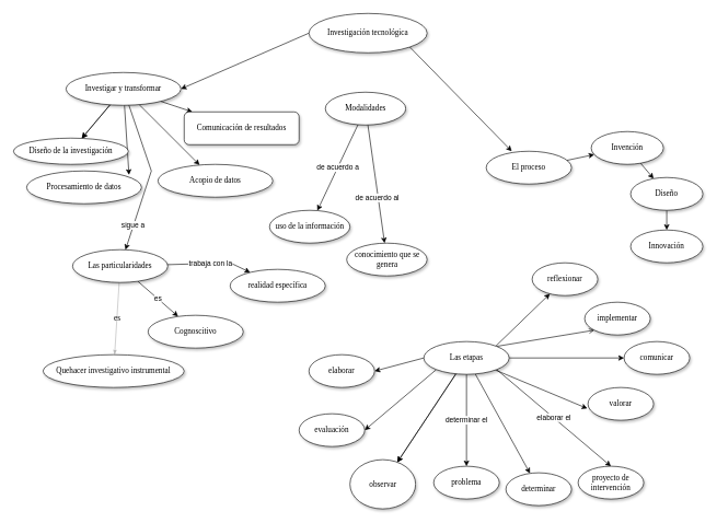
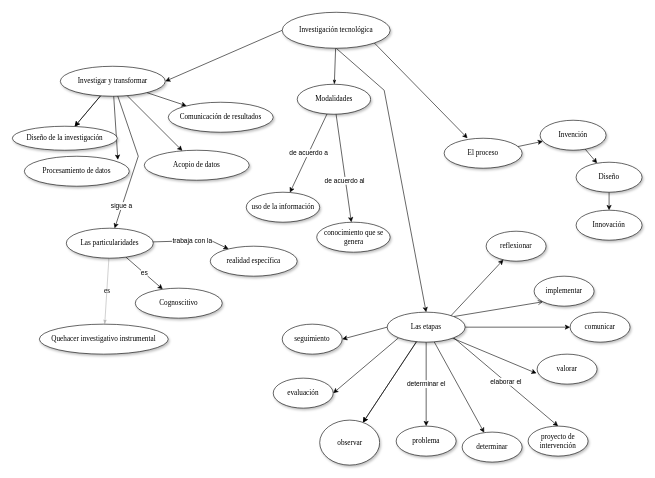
  <mxCell id="0" />
  <mxCell id="1" parent="0" />
+ <mxCell id="2" style="edgeStyle=none;rounded=1;html=1;labelBackgroundColor=none;startArrow=none;startFill=0;startSize=5;endArrow=classicThin;endFill=1;endSize=5;jettySize=auto;orthogonalLoop=1;strokeColor=#000000;strokeWidth=1;fontFamily=Verdana;fontSize=12" parent="1" source="6" target="10" edge="1"><mxGeometry relative="1" as="geometry" /></mxCell>
+ <mxCell id="3" style="edgeStyle=none;rounded=0;orthogonalLoop=1;jettySize=auto;html=1;exitX=0.5;exitY=1;exitDx=0;exitDy=0;entryX=0.5;entryY=0;entryDx=0;entryDy=0;" edge="1" parent="1" source="6" target="50"><mxGeometry relative="1" as="geometry"><Array as="points"><mxPoint x="640" y="150" /></Array></mxGeometry></mxCell>
  <mxCell id="4" style="edgeStyle=none;rounded=0;orthogonalLoop=1;jettySize=auto;html=1;exitX=1;exitY=1;exitDx=0;exitDy=0;entryX=0.3;entryY=0;entryDx=0;entryDy=0;entryPerimeter=0;" edge="1" parent="1" source="6" target="12"><mxGeometry relative="1" as="geometry" /></mxCell>
  <mxCell id="5" style="edgeStyle=none;rounded=0;orthogonalLoop=1;jettySize=auto;html=1;exitX=0;exitY=0.5;exitDx=0;exitDy=0;entryX=1;entryY=0.5;entryDx=0;entryDy=0;" edge="1" parent="1" source="6" target="20"><mxGeometry relative="1" as="geometry" /></mxCell>
  <mxCell id="6" value="Investigación tecnológica" style="ellipse;whiteSpace=wrap;html=1;rounded=0;shadow=1;comic=0;labelBackgroundColor=none;strokeWidth=1;fontFamily=Verdana;fontSize=12;align=center;" parent="1" vertex="1"><mxGeometry x="470" y="20" width="180" height="60" as="geometry" /></mxCell>
  <mxCell id="7" value="de acuerdo a" style="edgeStyle=none;rounded=0;orthogonalLoop=1;jettySize=auto;html=1;" edge="1" parent="1" source="10" target="32"><mxGeometry relative="1" as="geometry" /></mxCell>
  <mxCell id="8" style="edgeStyle=none;rounded=0;orthogonalLoop=1;jettySize=auto;html=1;" edge="1" parent="1" source="10" target="33"><mxGeometry relative="1" as="geometry" /></mxCell>
  <mxCell id="9" value="de acuerdo al" style="edgeLabel;html=1;align=center;verticalAlign=middle;resizable=0;points=[];" vertex="1" connectable="0" parent="8"><mxGeometry x="0.234" y="-2" relative="1" as="geometry"><mxPoint y="-1" as="offset" /></mxGeometry></mxCell>
  <mxCell id="10" value="&lt;span&gt;Modalidades&lt;/span&gt;" style="ellipse;whiteSpace=wrap;html=1;rounded=0;shadow=1;comic=0;labelBackgroundColor=none;strokeWidth=1;fontFamily=Verdana;fontSize=12;align=center;" parent="1" vertex="1"><mxGeometry x="495" y="140" width="122.5" height="50" as="geometry" /></mxCell>
  <mxCell id="11" style="edgeStyle=none;rounded=0;orthogonalLoop=1;jettySize=auto;html=1;" edge="1" parent="1" source="12" target="35"><mxGeometry relative="1" as="geometry" /></mxCell>
  <mxCell id="12" value="&lt;span&gt;El proceso&lt;/span&gt;" style="ellipse;whiteSpace=wrap;html=1;rounded=0;shadow=1;comic=0;labelBackgroundColor=none;strokeWidth=1;fontFamily=Verdana;fontSize=12;align=center;" parent="1" vertex="1"><mxGeometry x="740" y="230" width="130" height="50" as="geometry" /></mxCell>
  <mxCell id="13" value="" style="rounded=0;orthogonalLoop=1;jettySize=auto;html=1;" edge="1" parent="1" source="20" target="26"><mxGeometry relative="1" as="geometry" /></mxCell>
  <mxCell id="14" value="" style="rounded=0;orthogonalLoop=1;jettySize=auto;html=1;" edge="1" parent="1" source="20" target="27"><mxGeometry relative="1" as="geometry" /></mxCell>
  <mxCell id="15" value="" style="rounded=0;orthogonalLoop=1;jettySize=auto;html=1;entryX=0.891;entryY=0.12;entryDx=0;entryDy=0;entryPerimeter=0;" edge="1" parent="1" source="20" target="28"><mxGeometry relative="1" as="geometry" /></mxCell>
  <mxCell id="16" value="" style="rounded=0;orthogonalLoop=1;jettySize=auto;html=1;" edge="1" parent="1" source="20" target="29"><mxGeometry relative="1" as="geometry" /></mxCell>
  <mxCell id="17" value="" style="edgeStyle=none;rounded=0;orthogonalLoop=1;jettySize=auto;html=1;" edge="1" parent="1" source="20" target="26"><mxGeometry relative="1" as="geometry" /></mxCell>
  <mxCell id="18" style="edgeStyle=none;rounded=0;orthogonalLoop=1;jettySize=auto;html=1;" edge="1" parent="1" source="20" target="24"><mxGeometry relative="1" as="geometry"><Array as="points"><mxPoint x="230" y="260" /></Array></mxGeometry></mxCell>
  <mxCell id="19" value="sigue a" style="edgeLabel;html=1;align=center;verticalAlign=middle;resizable=0;points=[];" vertex="1" connectable="0" parent="18"><mxGeometry x="0.662" y="-1" relative="1" as="geometry"><mxPoint as="offset" /></mxGeometry></mxCell>
  <mxCell id="20" value="Investigar y transformar" style="ellipse;whiteSpace=wrap;html=1;rounded=0;shadow=1;comic=0;labelBackgroundColor=none;strokeWidth=1;fontFamily=Verdana;fontSize=12;align=center;" parent="1" vertex="1"><mxGeometry x="100" y="110" width="175" height="50" as="geometry" /></mxCell>
  <mxCell id="21" value="es" style="edgeStyle=none;rounded=1;html=1;labelBackgroundColor=none;startArrow=none;startFill=0;startSize=5;endArrow=classicThin;endFill=1;endSize=5;jettySize=auto;orthogonalLoop=1;strokeColor=#B3B3B3;strokeWidth=1;fontFamily=Verdana;fontSize=12" parent="1" source="24" target="25" edge="1"><mxGeometry relative="1" as="geometry" /></mxCell>
  <mxCell id="22" value="es" style="edgeStyle=none;rounded=0;orthogonalLoop=1;jettySize=auto;html=1;" edge="1" parent="1" source="24" target="30"><mxGeometry relative="1" as="geometry" /></mxCell>
  <mxCell id="23" value="trabaja con la" style="edgeStyle=none;rounded=0;orthogonalLoop=1;jettySize=auto;html=1;" edge="1" parent="1" source="24" target="31"><mxGeometry relative="1" as="geometry"><Array as="points"><mxPoint x="350" y="400" /></Array></mxGeometry></mxCell>
  <mxCell id="24" value="&lt;span&gt;Las particularidades&lt;/span&gt;" style="ellipse;whiteSpace=wrap;html=1;rounded=0;shadow=1;comic=0;labelBackgroundColor=none;strokeWidth=1;fontFamily=Verdana;fontSize=12;align=center;" parent="1" vertex="1"><mxGeometry x="110" y="380" width="145" height="50" as="geometry" /></mxCell>
  <mxCell id="25" value="&lt;span&gt;Quehacer investigativo instrumental&lt;/span&gt;" style="ellipse;whiteSpace=wrap;html=1;rounded=0;shadow=1;comic=0;labelBackgroundColor=none;strokeWidth=1;fontFamily=Verdana;fontSize=12;align=center;" parent="1" vertex="1"><mxGeometry x="65" y="540" width="215" height="50" as="geometry" /></mxCell>
  <mxCell id="26" value="Diseño de la investigación" style="ellipse;whiteSpace=wrap;html=1;rounded=0;shadow=1;comic=0;labelBackgroundColor=none;strokeWidth=1;fontFamily=Verdana;fontSize=12;align=center;" vertex="1" parent="1"><mxGeometry y="210" width="175" height="40" as="geometry" x="20" /></mxCell>
  <mxCell id="27" value="Acopio de datos" style="ellipse;whiteSpace=wrap;html=1;rounded=0;shadow=1;comic=0;labelBackgroundColor=none;strokeWidth=1;fontFamily=Verdana;fontSize=12;align=center;" vertex="1" parent="1"><mxGeometry x="240" y="250" width="175" height="50" as="geometry" /></mxCell>
  <mxCell id="28" value="Procesamiento de datos" style="ellipse;whiteSpace=wrap;html=1;rounded=0;shadow=1;comic=0;labelBackgroundColor=none;strokeWidth=1;fontFamily=Verdana;fontSize=12;align=center;" vertex="1" parent="1"><mxGeometry x="40" y="260" width="175" height="50" as="geometry" /></mxCell>
- <mxCell id="29" value="Comunicación de resultados" style="whiteSpace=wrap;html=1;shadow=1;comic=0;labelBackgroundColor=none;strokeWidth=1;fontFamily=Verdana;fontSize=12;align=center;rounded=1;" vertex="1" parent="1"><mxGeometry x="280" y="170" width="175" height="50" as="geometry" /></mxCell>
+ <mxCell id="29" value="Comunicación de resultados" style="ellipse;whiteSpace=wrap;html=1;rounded=0;shadow=1;comic=0;labelBackgroundColor=none;strokeWidth=1;fontFamily=Verdana;fontSize=12;align=center;" vertex="1" parent="1"><mxGeometry x="280" y="170" width="175" height="50" as="geometry" /></mxCell>
  <mxCell id="30" value="&lt;span&gt;Cognoscitivo&lt;/span&gt;" style="ellipse;whiteSpace=wrap;html=1;rounded=0;shadow=1;comic=0;labelBackgroundColor=none;strokeWidth=1;fontFamily=Verdana;fontSize=12;align=center;" vertex="1" parent="1"><mxGeometry x="225" y="480" width="145" height="50" as="geometry" /></mxCell>
  <mxCell id="31" value="realidad específica" style="ellipse;whiteSpace=wrap;html=1;rounded=0;shadow=1;comic=0;labelBackgroundColor=none;strokeWidth=1;fontFamily=Verdana;fontSize=12;align=center;" vertex="1" parent="1"><mxGeometry x="350" y="410" width="145" height="50" as="geometry" /></mxCell>
  <mxCell id="32" value="&lt;span&gt;uso de la información&lt;/span&gt;" style="ellipse;whiteSpace=wrap;html=1;rounded=0;shadow=1;comic=0;labelBackgroundColor=none;strokeWidth=1;fontFamily=Verdana;fontSize=12;align=center;" vertex="1" parent="1"><mxGeometry x="410" y="320" width="122.5" height="50" as="geometry" /></mxCell>
  <mxCell id="33" value="conocimiento que se genera" style="ellipse;whiteSpace=wrap;html=1;rounded=0;shadow=1;comic=0;labelBackgroundColor=none;strokeWidth=1;fontFamily=Verdana;fontSize=12;align=center;" vertex="1" parent="1"><mxGeometry x="527.5" y="370" width="122.5" height="50" as="geometry" /></mxCell>
  <mxCell id="34" style="edgeStyle=none;rounded=0;orthogonalLoop=1;jettySize=auto;html=1;" edge="1" parent="1" source="35" target="37"><mxGeometry relative="1" as="geometry" /></mxCell>
  <mxCell id="35" value="&lt;span&gt;Invención&lt;/span&gt;" style="ellipse;whiteSpace=wrap;html=1;rounded=0;shadow=1;comic=0;labelBackgroundColor=none;strokeWidth=1;fontFamily=Verdana;fontSize=12;align=center;" vertex="1" parent="1"><mxGeometry x="900" y="200" width="110" height="50" as="geometry" /></mxCell>
  <mxCell id="36" value="" style="edgeStyle=none;rounded=0;orthogonalLoop=1;jettySize=auto;html=1;" edge="1" parent="1" source="37" target="38"><mxGeometry relative="1" as="geometry" /></mxCell>
  <mxCell id="37" value="&lt;span&gt;Diseño&lt;/span&gt;" style="ellipse;whiteSpace=wrap;html=1;rounded=0;shadow=1;comic=0;labelBackgroundColor=none;strokeWidth=1;fontFamily=Verdana;fontSize=12;align=center;" vertex="1" parent="1"><mxGeometry x="960" y="270" width="110" height="50" as="geometry" /></mxCell>
  <mxCell id="38" value="&lt;span&gt;Innovación&lt;/span&gt;" style="ellipse;whiteSpace=wrap;html=1;rounded=0;shadow=1;comic=0;labelBackgroundColor=none;strokeWidth=1;fontFamily=Verdana;fontSize=12;align=center;" vertex="1" parent="1"><mxGeometry x="960" y="350" width="110" height="50" as="geometry" /></mxCell>
  <mxCell id="39" value="" style="edgeStyle=none;rounded=0;orthogonalLoop=1;jettySize=auto;html=1;" edge="1" parent="1" source="50" target="51"><mxGeometry relative="1" as="geometry" /></mxCell>
  <mxCell id="40" value="" style="edgeStyle=none;rounded=0;orthogonalLoop=1;jettySize=auto;html=1;" edge="1" parent="1" source="50" target="51"><mxGeometry relative="1" as="geometry" /></mxCell>
  <mxCell id="41" value="determinar el" style="edgeStyle=none;rounded=0;orthogonalLoop=1;jettySize=auto;html=1;" edge="1" parent="1" source="50" target="52"><mxGeometry relative="1" as="geometry" /></mxCell>
  <mxCell id="42" value="" style="edgeStyle=none;rounded=0;orthogonalLoop=1;jettySize=auto;html=1;" edge="1" parent="1" source="50" target="53"><mxGeometry relative="1" as="geometry" /></mxCell>
  <mxCell id="43" style="edgeStyle=none;rounded=0;orthogonalLoop=1;jettySize=auto;html=1;exitX=0.5;exitY=1;exitDx=0;exitDy=0;" edge="1" parent="1" source="50" target="54"><mxGeometry relative="1" as="geometry" /></mxCell>
  <mxCell id="44" value="elaborar el" style="edgeStyle=none;rounded=0;orthogonalLoop=1;jettySize=auto;html=1;exitX=1;exitY=1;exitDx=0;exitDy=0;entryX=0.5;entryY=0;entryDx=0;entryDy=0;" edge="1" parent="1" source="50" target="55"><mxGeometry relative="1" as="geometry" /></mxCell>
  <mxCell id="45" style="edgeStyle=none;rounded=0;orthogonalLoop=1;jettySize=auto;html=1;exitX=1;exitY=0;exitDx=0;exitDy=0;entryX=0;entryY=1;entryDx=0;entryDy=0;endArrow=open;" edge="1" parent="1" source="50" target="58"><mxGeometry relative="1" as="geometry" /></mxCell>
  <mxCell id="46" style="edgeStyle=none;rounded=0;orthogonalLoop=1;jettySize=auto;html=1;" edge="1" parent="1" source="50" target="57"><mxGeometry relative="1" as="geometry" /></mxCell>
  <mxCell id="47" style="edgeStyle=none;rounded=0;orthogonalLoop=1;jettySize=auto;html=1;entryX=-0.01;entryY=0.64;entryDx=0;entryDy=0;entryPerimeter=0;" edge="1" parent="1" source="50" target="56"><mxGeometry relative="1" as="geometry" /></mxCell>
  <mxCell id="48" style="edgeStyle=none;rounded=0;orthogonalLoop=1;jettySize=auto;html=1;exitX=0;exitY=0.5;exitDx=0;exitDy=0;entryX=1;entryY=0.5;entryDx=0;entryDy=0;" edge="1" parent="1" source="50" target="59"><mxGeometry relative="1" as="geometry" /></mxCell>
  <mxCell id="49" style="edgeStyle=none;rounded=0;orthogonalLoop=1;jettySize=auto;html=1;exitX=0;exitY=1;exitDx=0;exitDy=0;entryX=1;entryY=0.5;entryDx=0;entryDy=0;" edge="1" parent="1" source="50" target="60"><mxGeometry relative="1" as="geometry" /></mxCell>
  <mxCell id="50" value="&lt;span&gt;Las etapas&lt;/span&gt;" style="ellipse;whiteSpace=wrap;html=1;rounded=0;shadow=1;comic=0;labelBackgroundColor=none;strokeWidth=1;fontFamily=Verdana;fontSize=12;align=center;" vertex="1" parent="1"><mxGeometry x="645" y="520" width="130" height="50" as="geometry" /></mxCell>
  <mxCell id="51" value="observar" style="ellipse;whiteSpace=wrap;html=1;rounded=0;shadow=1;comic=0;labelBackgroundColor=none;strokeWidth=1;fontFamily=Verdana;fontSize=12;align=center;" vertex="1" parent="1"><mxGeometry x="532.5" y="700" width="100" height="75" as="geometry" /></mxCell>
  <mxCell id="52" value="problema" style="ellipse;whiteSpace=wrap;html=1;rounded=0;shadow=1;comic=0;labelBackgroundColor=none;strokeWidth=1;fontFamily=Verdana;fontSize=12;align=center;" vertex="1" parent="1"><mxGeometry x="660" y="710" width="100" height="50" as="geometry" /></mxCell>
  <mxCell id="53" value="determinar" style="ellipse;whiteSpace=wrap;html=1;rounded=0;shadow=1;comic=0;labelBackgroundColor=none;strokeWidth=1;fontFamily=Verdana;fontSize=12;align=center;" vertex="1" parent="1"><mxGeometry x="770" y="720" width="100" height="50" as="geometry" /></mxCell>
- <mxCell id="54" value="reflexionar" style="ellipse;whiteSpace=wrap;html=1;rounded=0;shadow=1;comic=0;labelBackgroundColor=none;strokeWidth=1;fontFamily=Verdana;fontSize=12;align=center;" vertex="1" parent="1"><mxGeometry x="810" y="400" width="100" height="50" as="geometry" /></mxCell>
+ <mxCell id="54" value="reflexionar" style="ellipse;whiteSpace=wrap;html=1;rounded=0;shadow=1;comic=0;labelBackgroundColor=none;strokeWidth=1;fontFamily=Verdana;fontSize=12;align=center;" vertex="1" parent="1"><mxGeometry x="810" y="385" width="100" height="50" as="geometry" /></mxCell>
  <mxCell id="55" value="proyecto de intervención" style="ellipse;whiteSpace=wrap;html=1;rounded=0;shadow=1;comic=0;labelBackgroundColor=none;strokeWidth=1;fontFamily=Verdana;fontSize=12;align=center;" vertex="1" parent="1"><mxGeometry x="880" y="710" width="100" height="50" as="geometry" /></mxCell>
  <mxCell id="56" value="valorar" style="ellipse;whiteSpace=wrap;html=1;rounded=0;shadow=1;comic=0;labelBackgroundColor=none;strokeWidth=1;fontFamily=Verdana;fontSize=12;align=center;" vertex="1" parent="1"><mxGeometry x="895" y="590" width="100" height="50" as="geometry" /></mxCell>
  <mxCell id="57" value="comunicar" style="ellipse;whiteSpace=wrap;html=1;rounded=0;shadow=1;comic=0;labelBackgroundColor=none;strokeWidth=1;fontFamily=Verdana;fontSize=12;align=center;" vertex="1" parent="1"><mxGeometry x="950" y="520" width="100" height="50" as="geometry" /></mxCell>
  <mxCell id="58" value="implementar" style="ellipse;whiteSpace=wrap;html=1;rounded=0;shadow=1;comic=0;labelBackgroundColor=none;strokeWidth=1;fontFamily=Verdana;fontSize=12;align=center;" vertex="1" parent="1"><mxGeometry x="890" y="460" width="100" height="50" as="geometry" /></mxCell>
- <mxCell id="59" value="elaborar" style="ellipse;whiteSpace=wrap;html=1;rounded=0;shadow=1;comic=0;labelBackgroundColor=none;strokeWidth=1;fontFamily=Verdana;fontSize=12;align=center;" vertex="1" parent="1"><mxGeometry x="470" y="540" width="100" height="50" as="geometry" /></mxCell>
+ <mxCell id="59" value="seguimiento" style="ellipse;whiteSpace=wrap;html=1;rounded=0;shadow=1;comic=0;labelBackgroundColor=none;strokeWidth=1;fontFamily=Verdana;fontSize=12;align=center;" vertex="1" parent="1"><mxGeometry x="470" y="540" width="100" height="50" as="geometry" /></mxCell>
  <mxCell id="60" value="evaluación" style="ellipse;whiteSpace=wrap;html=1;rounded=0;shadow=1;comic=0;labelBackgroundColor=none;strokeWidth=1;fontFamily=Verdana;fontSize=12;align=center;" vertex="1" parent="1"><mxGeometry x="455" y="630" width="100" height="50" as="geometry" /></mxCell>
